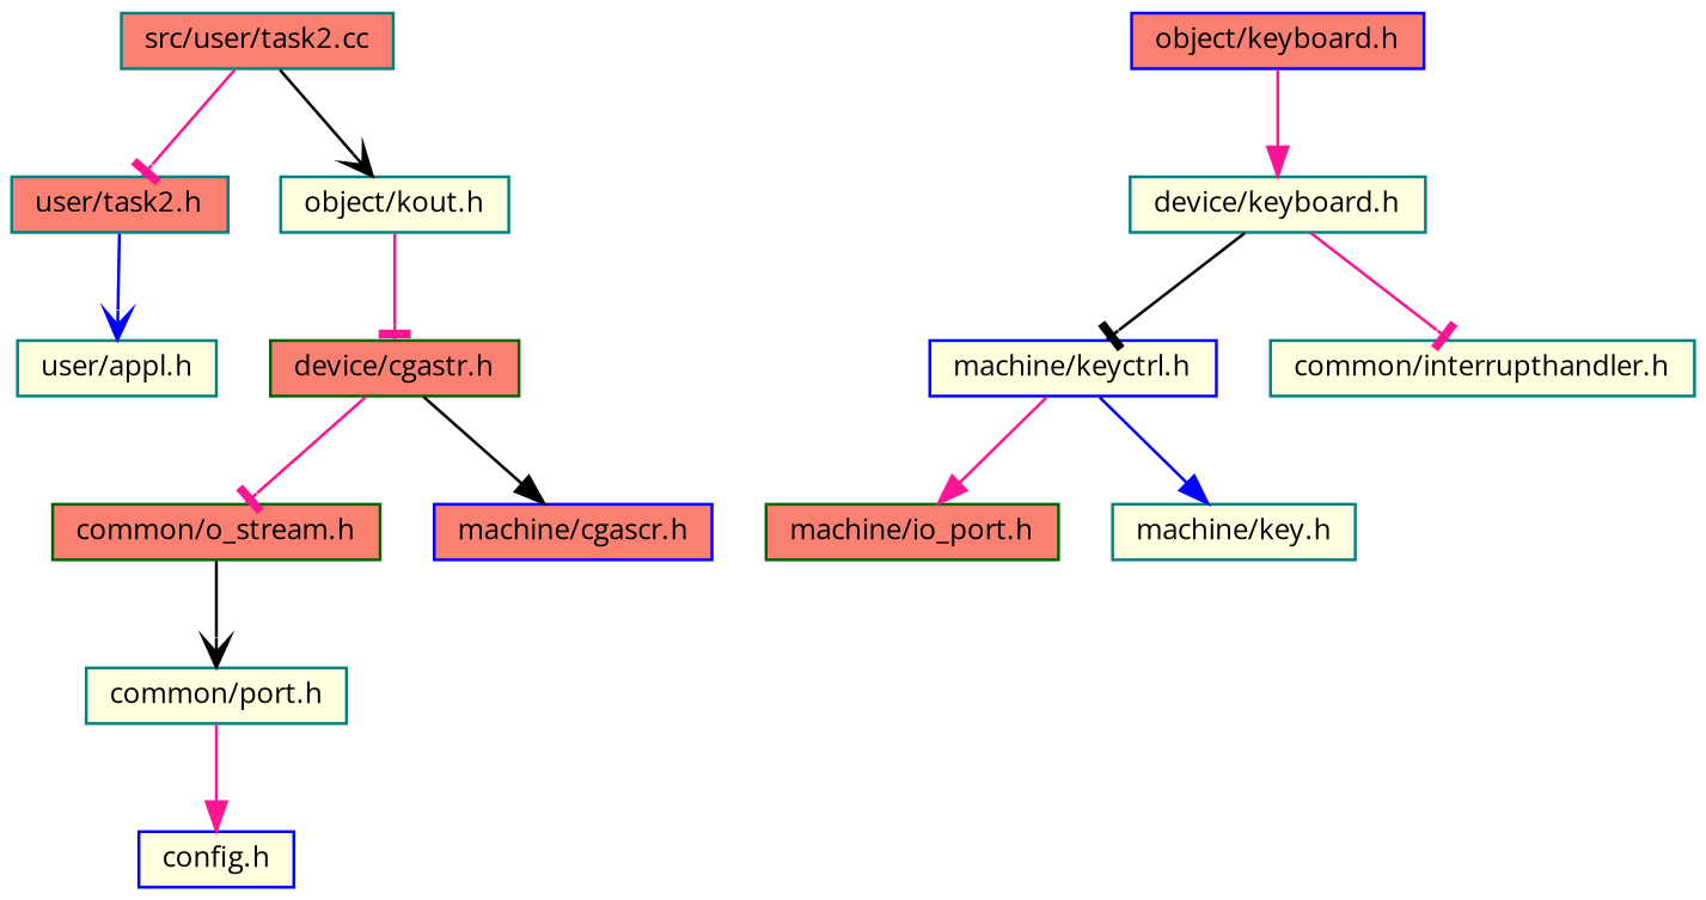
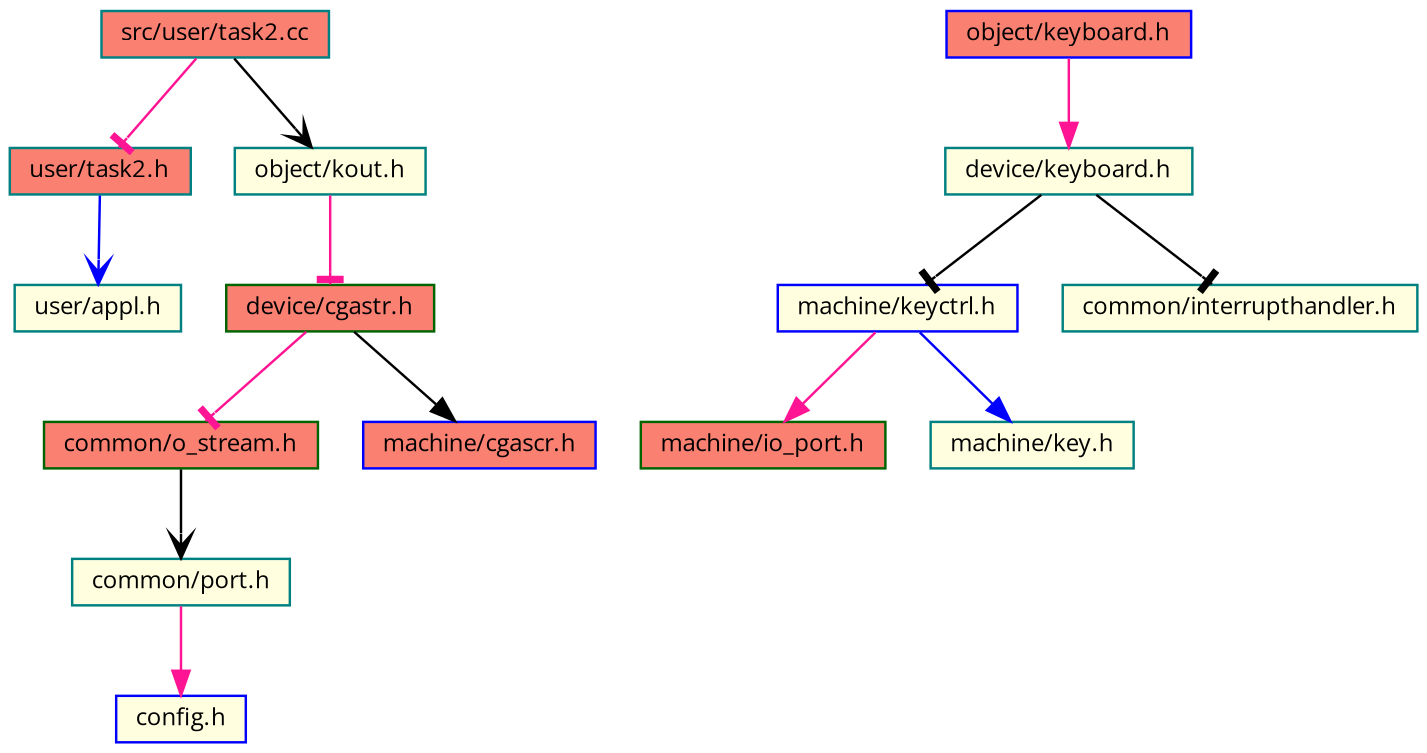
  digraph {
    fontname="Open Sans"
    node [color=teal fillcolor=lightyellow fontname="Open Sans" fontsize=10 shape=record style=filled]
    edge [arrowhead=tee color=deeppink fontname="Open Sans" fontsize=10 labelfontname=Helvetica labelfontsize=10 style=solid]
    n1 [fillcolor=salmon fontcolor=black height=0.2 label="src/user/task2.cc" width=0.4]
    n2 [fillcolor=salmon height=0.2 label="user/task2.h" width=0.4]
    n3 [height=0.2 label="object/kout.h" width=0.4]
    n4 [height=0.2 label="user/appl.h" width=0.4]
    n5 [color=darkgreen fillcolor=salmon height=0.2 label="device/cgastr.h" width=0.4]
    n6 [color=blue fillcolor=salmon height=0.2 label="object/keyboard.h" width=0.4]
    n7 [height=0.2 label="device/keyboard.h" width=0.4]
    n8 [color=darkgreen fillcolor=salmon height=0.2 label="common/o_stream.h" width=0.4]
    n9 [color=blue fillcolor=salmon height=0.2 label="machine/cgascr.h" width=0.4]
    n10 [height=0.2 label="common/port.h" width=0.4]
    n11 [color=blue height=0.2 label="config.h" width=0.4]
    n12 [color=blue height=0.2 label="machine/keyctrl.h" width=0.4]
    n13 [height=0.2 label="common/interrupthandler.h" width=0.4]
    n14 [color=darkgreen fillcolor=salmon height=0.2 label="machine/io_port.h" width=0.4]
    n15 [height=0.2 label="machine/key.h" width=0.4]
    n1 -> n2
    n1 -> n3 [arrowhead=vee color=black]
    n2 -> n4 [arrowhead=vee color=blue]
    n3 -> n5
    n5 -> n8
    n5 -> n9 [arrowhead=normal color=black]
    n6 -> n7 [arrowhead=normal]
    n7 -> n12 [color=black]
-   n7 -> n13
+   n7 -> n13 [color=black]
    n8 -> n10 [arrowhead=vee color=black]
    n10 -> n11 [arrowhead=normal]
    n12 -> n14 [arrowhead=normal]
    n12 -> n15 [arrowhead=normal color=blue]
  }
